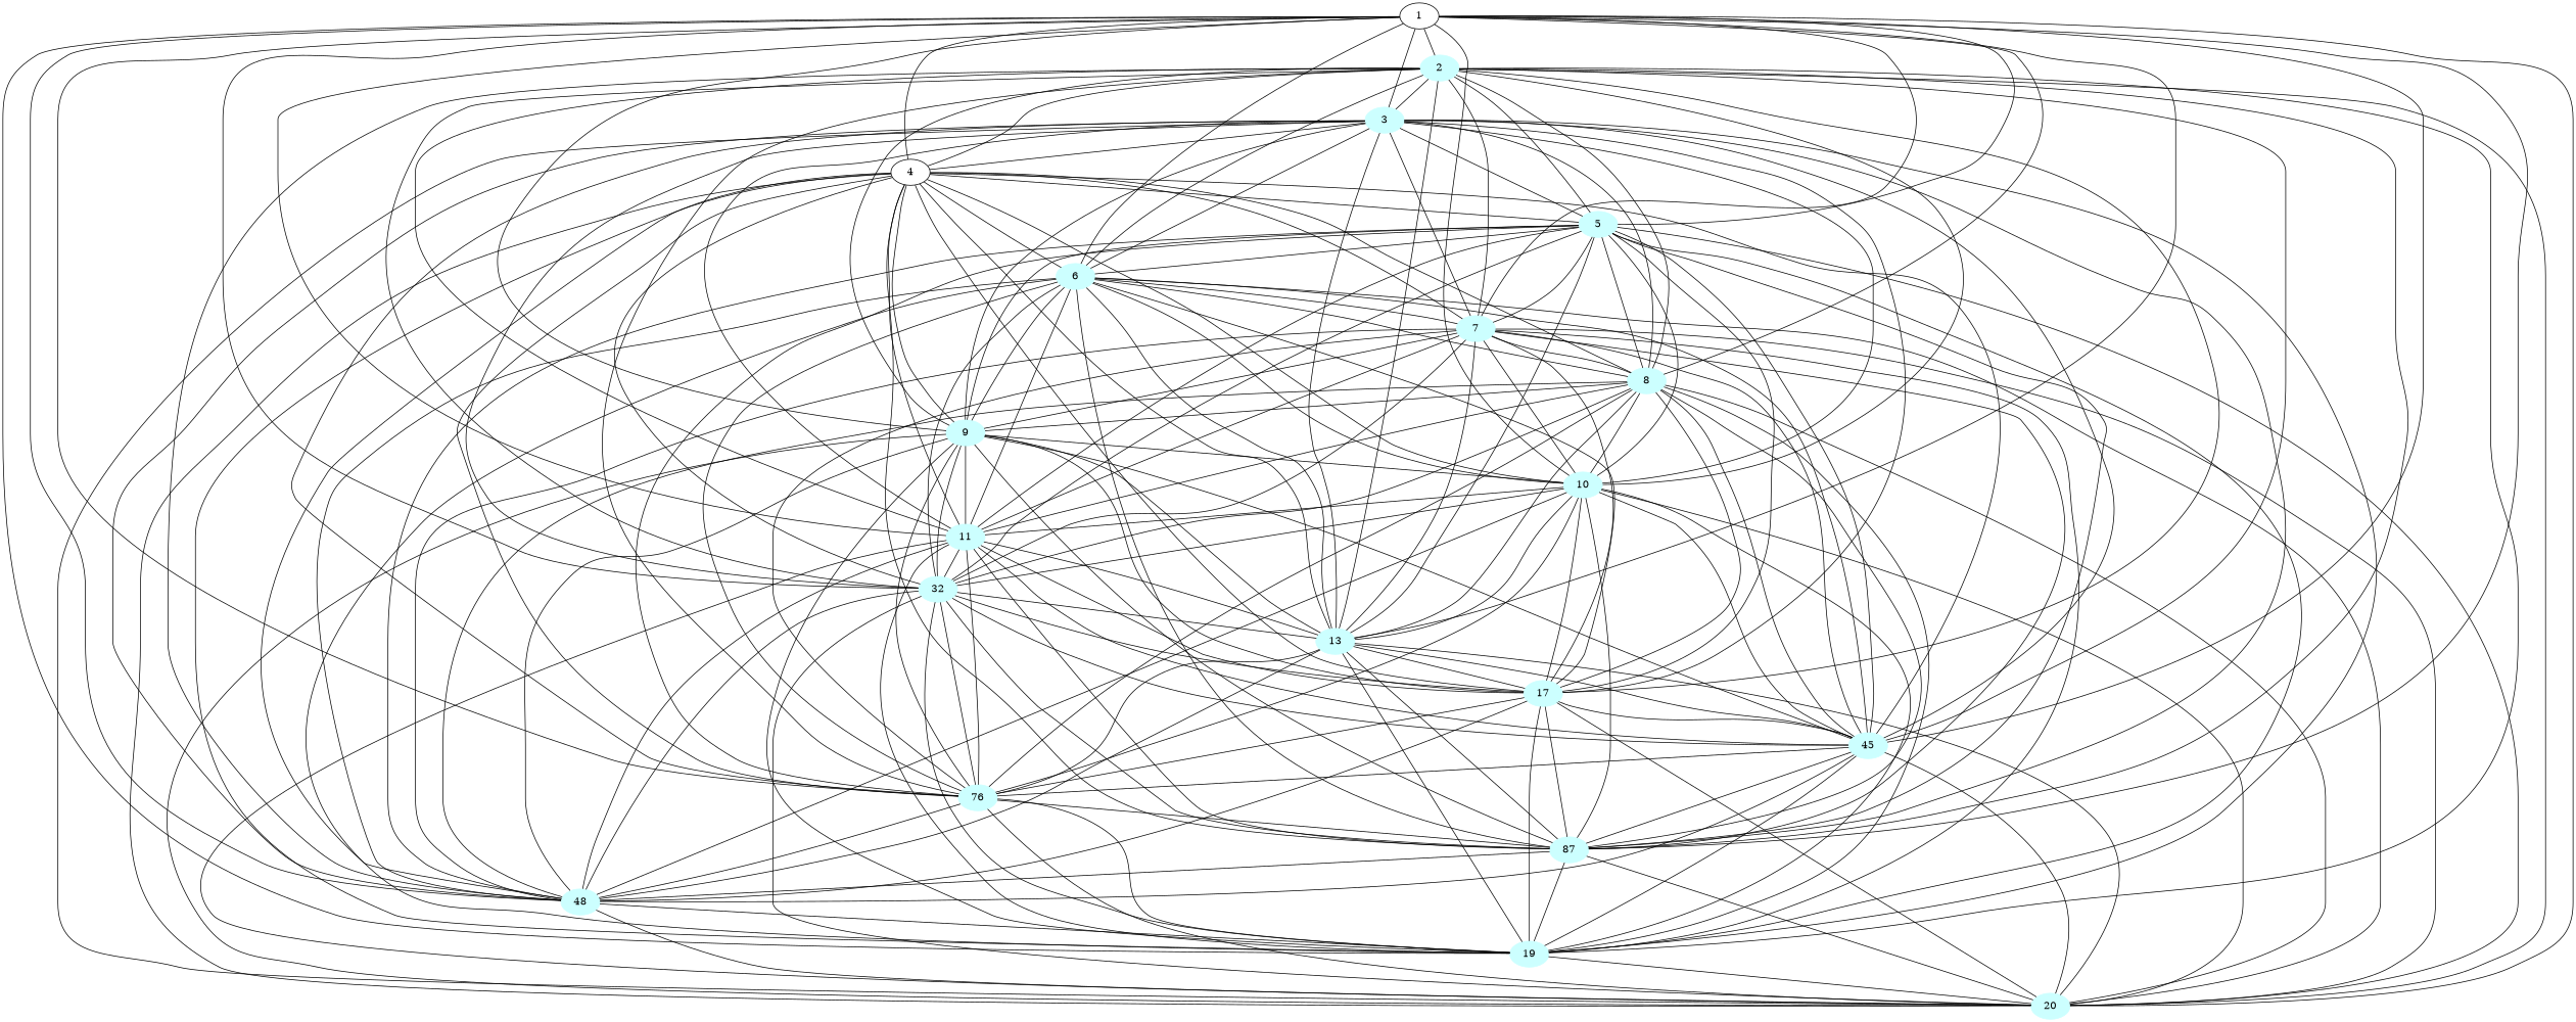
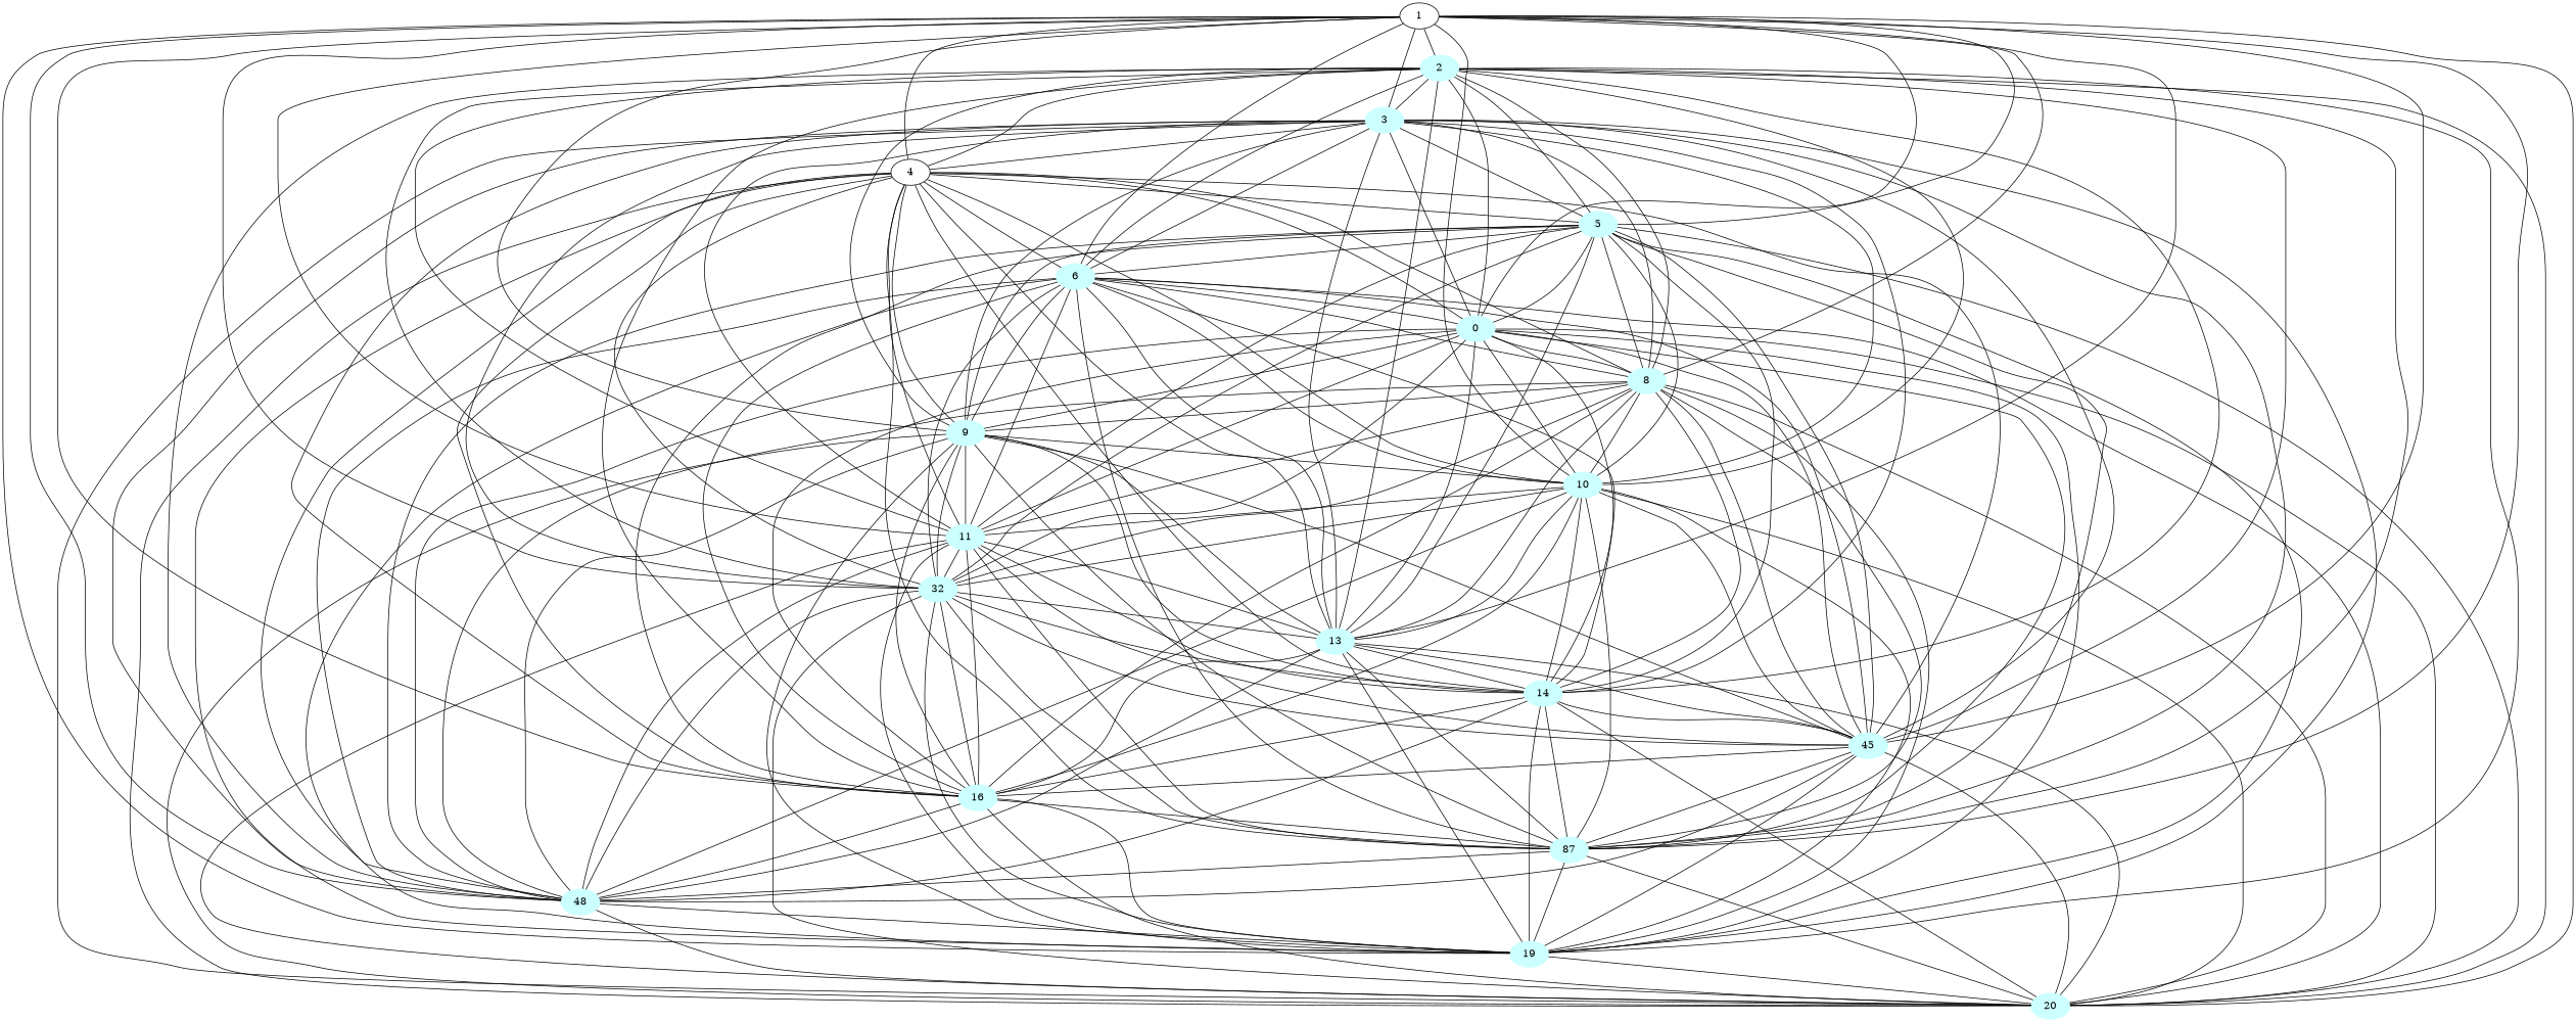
  graph {
    node [color="#CCFFFF" style=filled]
    2
    3
    5
    6
-   7
+   7 [label=0]
    8
    9
    10
    11
    n10 [label=32]
    13
-   14 [label=17]
+   14
    n13 [label=45]
-   16 [label=76]
+   16
    n15 [label=87]
    n16 [label=48]
    19
    20
    4 [color="" style=""]
    1 [color="" style=""]
    2 -- 3
    2 -- 5
    2 -- 6
    2 -- 7
    2 -- 8
    2 -- 9
    2 -- 10
    2 -- 11
    2 -- n10
    2 -- 13
    2 -- 14
    2 -- n13
    2 -- 16
    2 -- n15
    2 -- n16
    2 -- 19
    2 -- 20
    2 -- 4
    3 -- 5
    3 -- 6
    3 -- 7
    3 -- 8
    3 -- 9
    3 -- 10
    3 -- 11
    3 -- n10
    3 -- 13
    3 -- 14
    3 -- n13
    3 -- 16
    3 -- n15
    3 -- n16
    3 -- 19
    3 -- 20
    3 -- 4
    5 -- 6
    5 -- 7
    5 -- 8
    5 -- 9
    5 -- 10
    5 -- 11
    5 -- n10
    5 -- 13
    5 -- 14
    5 -- n13
    5 -- 16
    5 -- n15
    5 -- n16
    5 -- 19
    5 -- 20
    6 -- 7
    6 -- 8
    6 -- 9
    6 -- 10
    6 -- 11
    6 -- n10
    6 -- 13
    6 -- 14
    6 -- n13
    6 -- 16
    6 -- n15
    6 -- n16
    6 -- 19
    6 -- 20
    7 -- 8
    7 -- 9
    7 -- 10
    7 -- 11
    7 -- n10
    7 -- 13
    7 -- 14
    7 -- n13
    7 -- 16
    7 -- n15
    7 -- n16
    7 -- 19
    7 -- 20
    8 -- 9
    8 -- 10
    8 -- 11
    8 -- n10
    8 -- 13
    8 -- 14
    8 -- n13
    8 -- 16
    8 -- n15
    8 -- n16
    8 -- 19
    8 -- 20
    9 -- 10
    9 -- 11
    9 -- n10
    9 -- 13
    9 -- 14
    9 -- n13
    9 -- 16
    9 -- n15
    9 -- n16
    9 -- 19
    9 -- 20
    10 -- 11
    10 -- n10
    10 -- 13
    10 -- 14
    10 -- n13
    10 -- 16
    10 -- n15
    10 -- n16
    10 -- 19
    10 -- 20
    11 -- n10
    11 -- 13
    11 -- 14
    11 -- n13
    11 -- 16
    11 -- n15
    11 -- n16
    11 -- 19
    11 -- 20
    n10 -- 13
    n10 -- 14
    n10 -- n13
    n10 -- 16
    n10 -- n15
    n10 -- n16
    n10 -- 19
    n10 -- 20
    13 -- 14
    13 -- n13
    13 -- 16
    13 -- n15
    13 -- n16
    13 -- 19
    13 -- 20
    14 -- n13
    14 -- 16
    14 -- n15
    14 -- n16
    14 -- 19
    14 -- 20
    n13 -- 16
    n13 -- n15
    n13 -- n16
    n13 -- 19
    n13 -- 20
    16 -- n15
    16 -- n16
    16 -- 19
    16 -- 20
    n15 -- n16
    n15 -- 19
    n15 -- 20
    n16 -- 19
    n16 -- 20
    19 -- 20
    4 -- 5
    4 -- 6
    4 -- 7
    4 -- 8
    4 -- 9
    4 -- 10
    4 -- 11
    4 -- n10
    4 -- 13
    4 -- 14
    4 -- n13
    4 -- 16
    4 -- n15
    4 -- n16
    4 -- 19
    4 -- 20
    1 -- 2
    1 -- 3
    1 -- 5
    1 -- 6
    1 -- 7
    1 -- 8
    1 -- 9
    1 -- 10
    1 -- 11
    1 -- n10
    1 -- 13
    1 -- n13
    1 -- 16
    1 -- n15
    1 -- n16
    1 -- 19
    1 -- 20
    1 -- 4
  }
